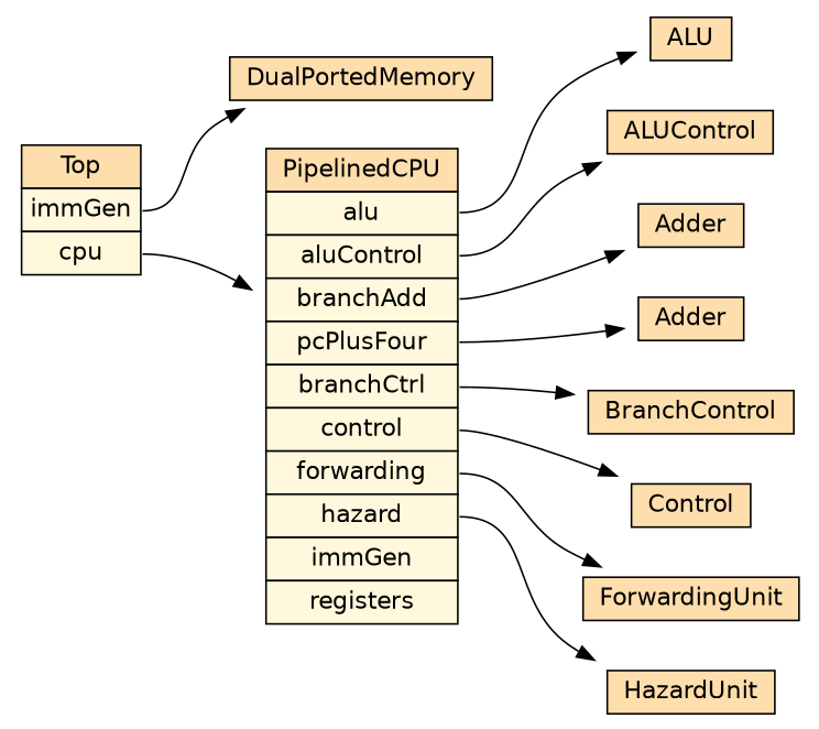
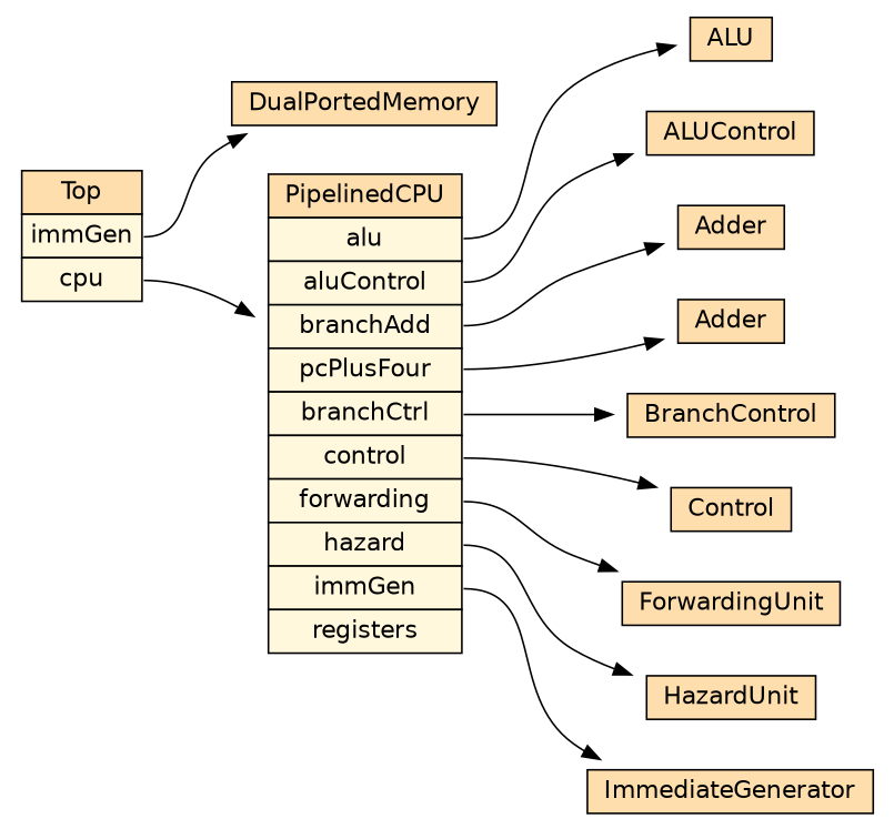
  digraph {
    fontname="DejaVu Sans"
    rankdir=LR
    node [fontname="DejaVu Sans" shape=plaintext]
    edge [fontname="DejaVu Sans"]
    n1 [label=<  <TABLE BORDER="0" CELLBORDER="1" CELLSPACING="0" CELLPADDING="4" >          <TR >     <TD BGCOLOR="#FFDEAD" > Top </TD>   </TR>            <TR>     <TD PORT="module_2" BGCOLOR="#FFF8DC" >immGen</TD>   </TR>            <TR>     <TD PORT="module_3" BGCOLOR="#FFF8DC" >cpu</TD>   </TR>          </TABLE>>]
    n2 [label=<  <TABLE BORDER="0" CELLBORDER="1" CELLSPACING="0" CELLPADDING="4" >          <TR >     <TD BGCOLOR="#FFDEAD" > DualPortedMemory </TD>   </TR>          </TABLE>>]
    n3 [label=<  <TABLE BORDER="0" CELLBORDER="1" CELLSPACING="0" CELLPADDING="4" >          <TR >     <TD BGCOLOR="#FFDEAD" > PipelinedCPU </TD>   </TR>            <TR>     <TD PORT="module_6" BGCOLOR="#FFF8DC" >alu</TD>   </TR>            <TR>     <TD PORT="module_13" BGCOLOR="#FFF8DC" >aluControl</TD>   </TR>            <TR>     <TD PORT="module_12" BGCOLOR="#FFF8DC" >branchAdd</TD>   </TR>            <TR>     <TD PORT="module_4" BGCOLOR="#FFF8DC" >pcPlusFour</TD>   </TR>            <TR>     <TD PORT="module_5" BGCOLOR="#FFF8DC" >branchCtrl</TD>   </TR>            <TR>     <TD PORT="module_9" BGCOLOR="#FFF8DC" >control</TD>   </TR>            <TR>     <TD PORT="module_7" BGCOLOR="#FFF8DC" >forwarding</TD>   </TR>            <TR>     <TD PORT="module_10" BGCOLOR="#FFF8DC" >hazard</TD>   </TR>            <TR>     <TD PORT="module_8" BGCOLOR="#FFF8DC" >immGen</TD>   </TR>            <TR>     <TD PORT="module_11" BGCOLOR="#FFF8DC" >registers</TD>   </TR>          </TABLE>>]
    n4 [label=<  <TABLE BORDER="0" CELLBORDER="1" CELLSPACING="0" CELLPADDING="4" >          <TR >     <TD BGCOLOR="#FFDEAD" > Adder </TD>   </TR>          </TABLE>>]
    n5 [label=<  <TABLE BORDER="0" CELLBORDER="1" CELLSPACING="0" CELLPADDING="4" >          <TR >     <TD BGCOLOR="#FFDEAD" > BranchControl </TD>   </TR>          </TABLE>>]
    n6 [label=<  <TABLE BORDER="0" CELLBORDER="1" CELLSPACING="0" CELLPADDING="4" >          <TR >     <TD BGCOLOR="#FFDEAD" > ALU </TD>   </TR>          </TABLE>>]
    n7 [label=<  <TABLE BORDER="0" CELLBORDER="1" CELLSPACING="0" CELLPADDING="4" >          <TR >     <TD BGCOLOR="#FFDEAD" > ForwardingUnit </TD>   </TR>          </TABLE>>]
+   n8 [label=<  <TABLE BORDER="0" CELLBORDER="1" CELLSPACING="0" CELLPADDING="4" >          <TR >     <TD BGCOLOR="#FFDEAD" > ImmediateGenerator </TD>   </TR>          </TABLE>>]
    n9 [label=<  <TABLE BORDER="0" CELLBORDER="1" CELLSPACING="0" CELLPADDING="4" >          <TR >     <TD BGCOLOR="#FFDEAD" > Control </TD>   </TR>          </TABLE>>]
    n10 [label=<  <TABLE BORDER="0" CELLBORDER="1" CELLSPACING="0" CELLPADDING="4" >          <TR >     <TD BGCOLOR="#FFDEAD" > HazardUnit </TD>   </TR>          </TABLE>>]
    n11 [label=<  <TABLE BORDER="0" CELLBORDER="1" CELLSPACING="0" CELLPADDING="4" >          <TR >     <TD BGCOLOR="#FFDEAD" > Adder </TD>   </TR>          </TABLE>>]
    n12 [label=<  <TABLE BORDER="0" CELLBORDER="1" CELLSPACING="0" CELLPADDING="4" >          <TR >     <TD BGCOLOR="#FFDEAD" > ALUControl </TD>   </TR>          </TABLE>>]
    n1 -> n2 [tailport=module_2]
    n1 -> n3 [tailport=module_3]
    n3 -> n4 [tailport=module_4]
    n3 -> n5 [tailport=module_5]
    n3 -> n6 [tailport=module_6]
    n3 -> n7 [tailport=module_7]
+   n3 -> n8 [tailport=module_8]
    n3 -> n9 [tailport=module_9]
    n3 -> n10 [tailport=module_10]
    n3 -> n11 [tailport=module_12]
    n3 -> n12 [tailport=module_13]
  }
